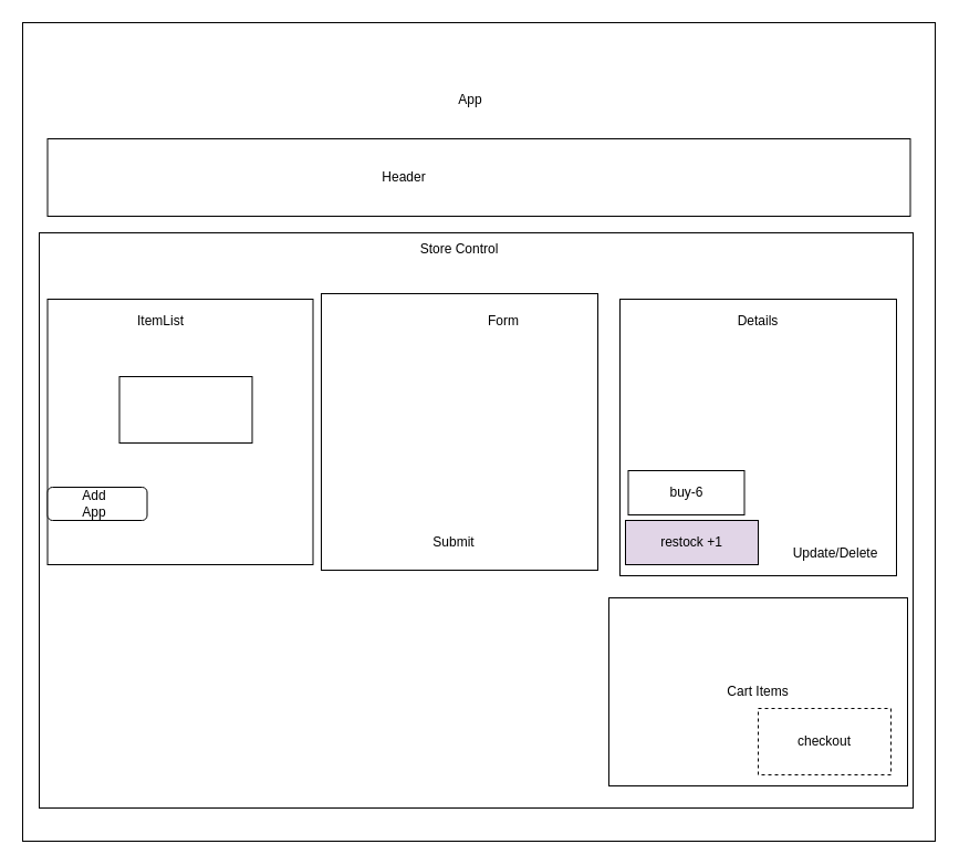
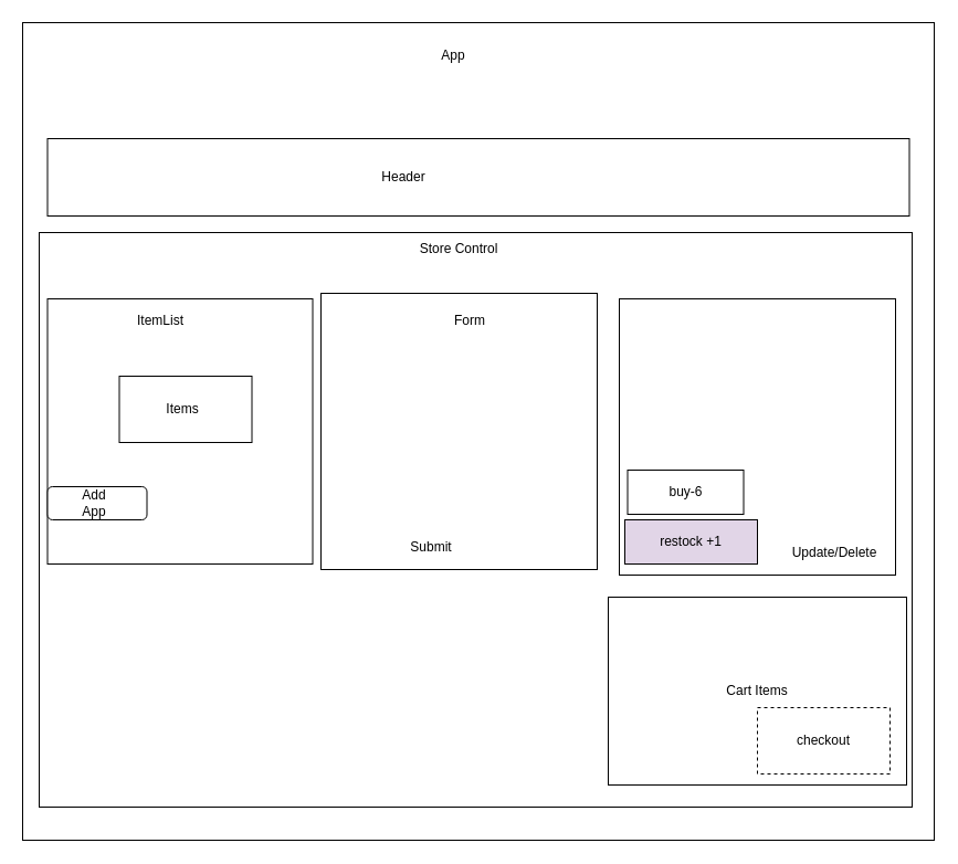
  <mxCell id="0" />
  <mxCell id="1" parent="0" />
  <mxCell id="2" value="" style="rounded=0;whiteSpace=wrap;html=1;" parent="1" vertex="1"><mxGeometry x="20" y="20" width="825" height="740" as="geometry" /></mxCell>
  <mxCell id="3" value="" style="rounded=0;whiteSpace=wrap;html=1;" parent="1" vertex="1"><mxGeometry x="35" y="210" width="790" height="520" as="geometry" /></mxCell>
  <mxCell id="4" value="" style="whiteSpace=wrap;html=1;aspect=fixed;" parent="1" vertex="1"><mxGeometry x="42.5" y="270" width="240" height="240" as="geometry" /></mxCell>
  <mxCell id="5" value="" style="whiteSpace=wrap;html=1;aspect=fixed;" parent="1" vertex="1"><mxGeometry x="290" y="265" width="250" height="250" as="geometry" /></mxCell>
  <mxCell id="6" value="" style="rounded=0;whiteSpace=wrap;html=1;" parent="1" vertex="1"><mxGeometry x="605" y="450" width="120" height="60" as="geometry" /></mxCell>
- <mxCell id="7" value="Form" style="text;html=1;strokeColor=none;fillColor=none;align=center;verticalAlign=middle;whiteSpace=wrap;rounded=0;" parent="1" vertex="1"><mxGeometry x="435" y="280" width="40" height="20" as="geometry" /></mxCell>
+ <mxCell id="7" value="Form" style="text;html=1;strokeColor=none;fillColor=none;align=center;verticalAlign=middle;whiteSpace=wrap;rounded=0;" parent="1" vertex="1"><mxGeometry x="405" y="280" width="40" height="20" as="geometry" /></mxCell>
  <mxCell id="8" value="ItemList" style="text;html=1;strokeColor=none;fillColor=none;align=center;verticalAlign=middle;whiteSpace=wrap;rounded=0;" parent="1" vertex="1"><mxGeometry x="125" y="280" width="40" height="20" as="geometry" /></mxCell>
  <mxCell id="9" value="" style="whiteSpace=wrap;html=1;aspect=fixed;" parent="1" vertex="1"><mxGeometry x="560" y="270" width="250" height="250" as="geometry" /></mxCell>
- <mxCell id="10" value="Details" style="text;html=1;strokeColor=none;fillColor=none;align=center;verticalAlign=middle;whiteSpace=wrap;rounded=0;" parent="1" vertex="1"><mxGeometry x="665" y="280" width="40" height="20" as="geometry" /></mxCell>
  <mxCell id="11" value="" style="rounded=1;whiteSpace=wrap;html=1;" parent="1" vertex="1"><mxGeometry x="42.5" y="440" width="90" height="30" as="geometry" /></mxCell>
- <mxCell id="12" value="Submit" style="text;html=1;strokeColor=none;fillColor=none;align=center;verticalAlign=middle;whiteSpace=wrap;rounded=0;" parent="1" vertex="1"><mxGeometry x="390" y="480" width="40" height="20" as="geometry" /></mxCell>
+ <mxCell id="12" value="Submit" style="text;html=1;strokeColor=none;fillColor=none;align=center;verticalAlign=middle;whiteSpace=wrap;rounded=0;" parent="1" vertex="1"><mxGeometry x="370" y="485" width="40" height="20" as="geometry" /></mxCell>
  <mxCell id="13" value="Add App" style="text;html=1;strokeColor=none;fillColor=none;align=center;verticalAlign=middle;whiteSpace=wrap;rounded=0;" parent="1" vertex="1"><mxGeometry x="65" y="445" width="40" height="20" as="geometry" /></mxCell>
  <mxCell id="14" value="Update/Delete" style="text;html=1;strokeColor=none;fillColor=none;align=center;verticalAlign=middle;whiteSpace=wrap;rounded=0;" parent="1" vertex="1"><mxGeometry x="735" y="490" width="40" height="20" as="geometry" /></mxCell>
  <mxCell id="15" value="Store Control" style="text;html=1;strokeColor=none;fillColor=none;align=center;verticalAlign=middle;whiteSpace=wrap;rounded=0;" parent="1" vertex="1"><mxGeometry x="350" y="220" width="130" height="10" as="geometry" /></mxCell>
- <mxCell id="16" value="App" style="text;html=1;strokeColor=none;fillColor=none;align=center;verticalAlign=middle;whiteSpace=wrap;rounded=0;" parent="1" vertex="1"><mxGeometry x="405" y="80" width="40" height="20" as="geometry" /></mxCell>
+ <mxCell id="16" value="App" style="text;html=1;strokeColor=none;fillColor=none;align=center;verticalAlign=middle;whiteSpace=wrap;rounded=0;" parent="1" vertex="1"><mxGeometry x="390" y="40" width="40" height="20" as="geometry" /></mxCell>
  <mxCell id="17" value="" style="rounded=0;whiteSpace=wrap;html=1;" parent="1" vertex="1"><mxGeometry x="42.5" y="125" width="780" height="70" as="geometry" /></mxCell>
  <mxCell id="18" value="Header" style="text;html=1;strokeColor=none;fillColor=none;align=center;verticalAlign=middle;whiteSpace=wrap;rounded=0;" parent="1" vertex="1"><mxGeometry x="345" y="150" width="40" height="20" as="geometry" /></mxCell>
  <mxCell id="19" value="" style="rounded=0;whiteSpace=wrap;html=1;" parent="1" vertex="1"><mxGeometry x="107.5" y="340" width="120" height="60" as="geometry" /></mxCell>
+ <mxCell id="20" value="Items" style="text;html=1;strokeColor=none;fillColor=none;align=center;verticalAlign=middle;whiteSpace=wrap;rounded=0;" parent="1" vertex="1"><mxGeometry x="145" y="360" width="40" height="20" as="geometry" /></mxCell>
  <mxCell id="21" value="Cart Items" style="rounded=0;whiteSpace=wrap;html=1;" parent="1" vertex="1"><mxGeometry x="550" y="540" width="270" height="170" as="geometry" /></mxCell>
  <mxCell id="22" value="checkout" style="rounded=0;whiteSpace=wrap;html=1;dashed=1;" parent="1" vertex="1"><mxGeometry x="685" y="640" width="120" height="60" as="geometry" /></mxCell>
  <mxCell id="23" value="restock +1" style="rounded=0;whiteSpace=wrap;html=1;fillColor=#e1d5e7;" parent="1" vertex="1"><mxGeometry x="565" y="470" width="120" height="40" as="geometry" /></mxCell>
  <mxCell id="24" value="buy-6" style="rounded=0;whiteSpace=wrap;html=1;" parent="1" vertex="1"><mxGeometry x="567.5" y="425" width="105" height="40" as="geometry" /></mxCell>
